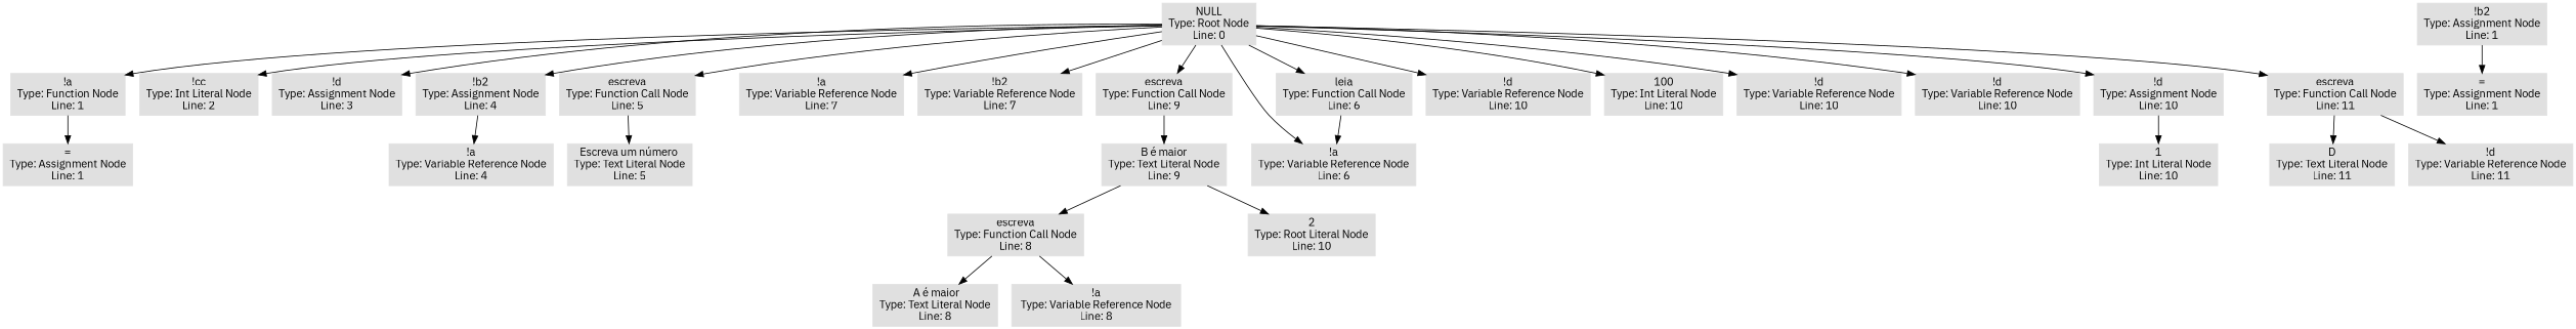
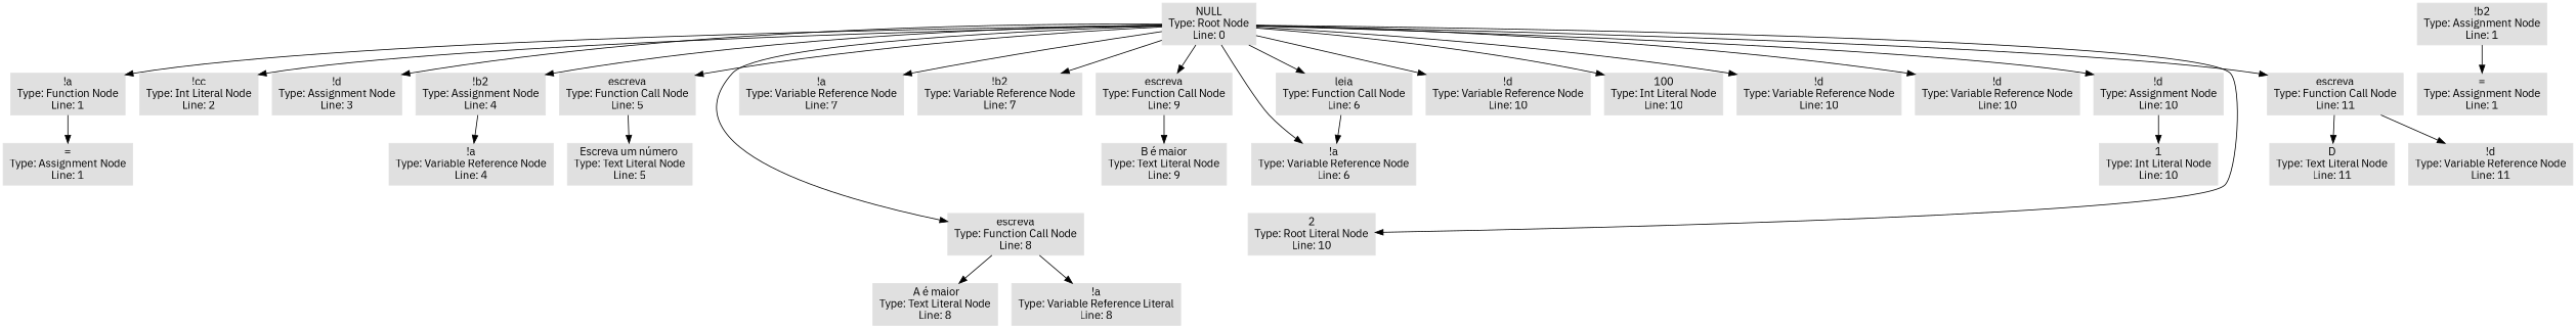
  digraph {
    fontname="IBM Plex Sans"
    node [color="#E0E0E0" fontname="IBM Plex Sans" shape=box style=filled]
    edge [fontname="IBM Plex Sans"]
    n1 [label="NULL\nType: Root Node\nLine: 0"]
    n2 [label="!a\nType: Function Node\nLine: 1"]
    n3 [label="!cc\nType: Int Literal Node\nLine: 2"]
    n4 [label="!d\nType: Assignment Node\nLine: 3"]
    n5 [label="!b2\nType: Assignment Node\nLine: 4"]
    n6 [label="escreva\nType: Function Call Node\nLine: 5"]
    n7 [label="leia\nType: Function Call Node\nLine: 6"]
    n8 [label="!a\nType: Variable Reference Node\nLine: 7"]
    n9 [label="!b2\nType: Variable Reference Node\nLine: 7"]
    n10 [label="escreva\nType: Function Call Node\nLine: 8"]
    n11 [label="escreva\nType: Function Call Node\nLine: 9"]
    n12 [label="!d\nType: Assignment Node\nLine: 10"]
    n13 [label="!d\nType: Variable Reference Node\nLine: 10"]
    n14 [label="100\nType: Int Literal Node\nLine: 10"]
    n15 [label="!d\nType: Variable Reference Node\nLine: 10"]
    n16 [label="!d\nType: Variable Reference Node\nLine: 10"]
    n17 [label="2\nType: Root Literal Node\nLine: 10"]
    n18 [label="escreva\nType: Function Call Node\nLine: 11"]
    n19 [label="!a\nType: Variable Reference Node\nLine: 6"]
    n20 [label="=\nType: Assignment Node\nLine: 1"]
    n21 [label="!b2\nType: Assignment Node\nLine: 1"]
    n22 [label="=\nType: Assignment Node\nLine: 1"]
    n23 [label="!a\nType: Variable Reference Node\nLine: 4"]
    n24 [label="Escreva um número \nType: Text Literal Node\nLine: 5"]
    n25 [label=" A é maior\nType: Text Literal Node\nLine: 8"]
-   n26 [label="!a\nType: Variable Reference Node\nLine: 8"]
+   n26 [label="!a\nType: Variable Reference Literal\nLine: 8"]
    n27 [label="B é maior\nType: Text Literal Node\nLine: 9"]
    n28 [label="1\nType: Int Literal Node\nLine: 10"]
    n29 [label="D\nType: Text Literal Node\nLine: 11"]
    n30 [label="!d\nType: Variable Reference Node\nLine: 11"]
    n1 -> n2
    n1 -> n3
    n1 -> n4
    n1 -> n5
    n1 -> n6
    n1 -> n7
    n1 -> n8
    n1 -> n9
-   n27 -> n10
+   n1 -> n10
    n1 -> n11
    n1 -> n12
    n1 -> n13
    n1 -> n14
    n1 -> n15
    n1 -> n16
-   n27 -> n17
+   n1 -> n17
    n1 -> n18
    n1 -> n19
    n2 -> n20
    n5 -> n23
    n6 -> n24
    n7 -> n19
    n10 -> n25
    n10 -> n26
    n11 -> n27
    n12 -> n28
    n18 -> n29
    n18 -> n30
    n21 -> n22
  }
